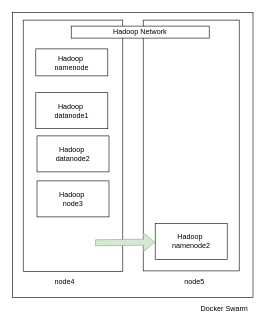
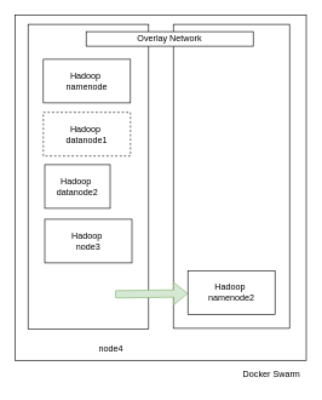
  <mxCell id="0" />
  <mxCell id="1" parent="0" />
  <mxCell id="2" value="" style="rounded=0;whiteSpace=wrap;html=1;" parent="1" vertex="1"><mxGeometry x="20" y="20" width="401" height="475" as="geometry" /></mxCell>
  <mxCell id="3" value="" style="rounded=0;whiteSpace=wrap;html=1;" parent="1" vertex="1"><mxGeometry x="238" y="33" width="160" height="418" as="geometry" /></mxCell>
  <mxCell id="4" value="" style="rounded=0;whiteSpace=wrap;html=1;" parent="1" vertex="1"><mxGeometry x="38" y="33" width="166" height="419" as="geometry" /></mxCell>
- <mxCell id="5" value="Hadoop&amp;nbsp;&lt;br&gt;namenode" style="rounded=0;whiteSpace=wrap;html=1;" parent="1" vertex="1"><mxGeometry x="59" y="81" width="120" height="45" as="geometry" /></mxCell>
- <mxCell id="6" value="Hadoop&amp;nbsp;&lt;br style=&quot;border-color: var(--border-color);&quot;&gt;datanode1" style="rounded=0;whiteSpace=wrap;html=1;" parent="1" vertex="1"><mxGeometry x="59" y="154" width="120" height="60" as="geometry" /></mxCell>
- <mxCell id="7" value="node4" style="text;html=1;align=center;verticalAlign=middle;resizable=0;points=[];autosize=1;strokeColor=none;fillColor=none;" parent="1" vertex="1"><mxGeometry x="81" y="457" width="51" height="26" as="geometry" /></mxCell>
- <mxCell id="8" value="node5" style="text;html=1;align=center;verticalAlign=middle;resizable=0;points=[];autosize=1;strokeColor=none;fillColor=none;" parent="1" vertex="1"><mxGeometry x="297" y="457" width="51" height="26" as="geometry" /></mxCell>
- <mxCell id="9" value="Hadoop Network" style="rounded=0;whiteSpace=wrap;html=1;" parent="1" vertex="1"><mxGeometry x="118" y="43" width="230" height="20" as="geometry" /></mxCell>
- <mxCell id="10" value="Hadoop&amp;nbsp;&lt;br style=&quot;border-color: var(--border-color);&quot;&gt;datanode2" style="rounded=0;whiteSpace=wrap;html=1;" parent="1" vertex="1"><mxGeometry x="61" y="226" width="120" height="60" as="geometry" /></mxCell>
+ <mxCell id="5" value="Hadoop&amp;nbsp;&lt;br&gt;namenode" style="rounded=0;whiteSpace=wrap;html=1;" parent="1" vertex="1"><mxGeometry x="59" y="81" width="120" height="60" as="geometry" /></mxCell>
+ <mxCell id="6" value="Hadoop&amp;nbsp;&lt;br style=&quot;border-color: var(--border-color);&quot;&gt;datanode1" style="rounded=0;whiteSpace=wrap;html=1;dashed=1;" parent="1" vertex="1"><mxGeometry x="59" y="154" width="120" height="60" as="geometry" /></mxCell>
+ <mxCell id="7" value="node4" style="text;html=1;align=center;verticalAlign=middle;resizable=0;points=[];autosize=1;strokeColor=none;fillColor=none;" parent="1" vertex="1"><mxGeometry x="126" y="467" width="51" height="26" as="geometry" /></mxCell>
+ <mxCell id="9" value="Overlay Network" style="rounded=0;whiteSpace=wrap;html=1;" parent="1" vertex="1"><mxGeometry x="118" y="43" width="230" height="20" as="geometry" /></mxCell>
+ <mxCell id="10" value="Hadoop&amp;nbsp;&lt;br style=&quot;border-color: var(--border-color);&quot;&gt;datanode2" style="rounded=0;whiteSpace=wrap;html=1;" parent="1" vertex="1"><mxGeometry x="61" y="226" width="90" height="60" as="geometry" /></mxCell>
  <mxCell id="11" value="Hadoop&amp;nbsp;&lt;br style=&quot;border-color: var(--border-color);&quot;&gt;node3" style="rounded=0;whiteSpace=wrap;html=1;" parent="1" vertex="1"><mxGeometry x="61" y="301" width="120" height="60" as="geometry" /></mxCell>
  <mxCell id="12" value="Hadoop&amp;nbsp;&lt;br style=&quot;border-color: var(--border-color);&quot;&gt;namenode2" style="rounded=0;whiteSpace=wrap;html=1;" parent="1" vertex="1"><mxGeometry x="258" y="372" width="120" height="60" as="geometry" /></mxCell>
  <mxCell id="13" value="Docker Swarm" style="text;html=1;align=center;verticalAlign=middle;resizable=0;points=[];autosize=1;strokeColor=none;fillColor=none;" parent="1" vertex="1"><mxGeometry x="324" y="502" width="97" height="26" as="geometry" /></mxCell>
  <mxCell id="14" value="" style="shape=flexArrow;endArrow=classic;html=1;rounded=0;fillColor=#d5e8d4;strokeColor=#82b366;" edge="1" parent="1"><mxGeometry width="50" height="50" relative="1" as="geometry"><mxPoint x="158" y="404.111" as="sourcePoint" /><mxPoint x="258" y="403" as="targetPoint" /></mxGeometry></mxCell>
